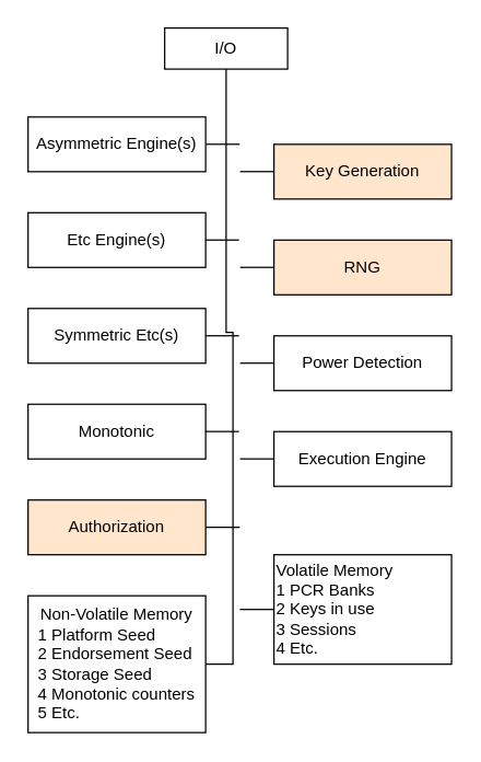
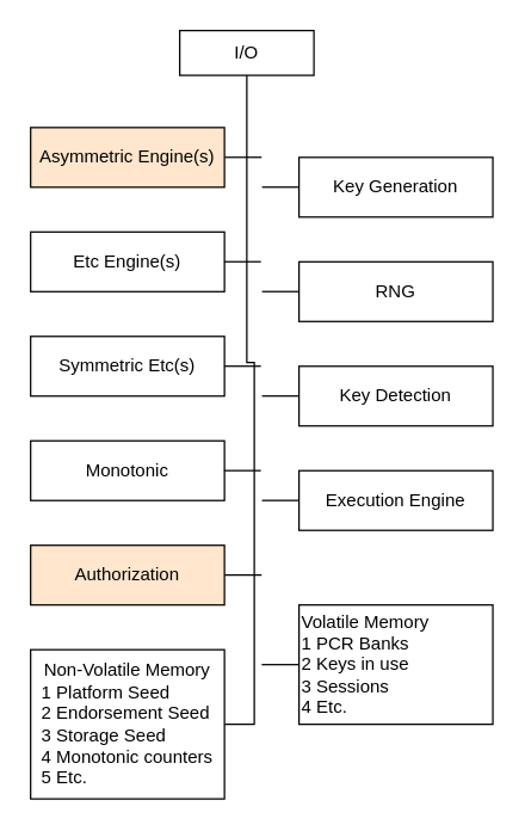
  <mxCell id="0" />
  <mxCell id="1" parent="0" />
  <mxCell id="2" style="edgeStyle=orthogonalEdgeStyle;rounded=0;orthogonalLoop=1;jettySize=auto;html=1;exitX=0.5;exitY=1;exitDx=0;exitDy=0;entryX=1;entryY=0.5;entryDx=0;entryDy=0;endArrow=none;endFill=0;" edge="1" parent="1" source="3" target="9"><mxGeometry relative="1" as="geometry" /></mxCell>
  <mxCell id="3" value="I/O" style="rounded=0;whiteSpace=wrap;html=1;" vertex="1" parent="1"><mxGeometry x="120" y="20" width="90" height="30" as="geometry" /></mxCell>
- <mxCell id="4" value="Asymmetric Engine(s)" style="rounded=0;whiteSpace=wrap;html=1;" vertex="1" parent="1"><mxGeometry x="20" y="85" width="130" height="40" as="geometry" /></mxCell>
+ <mxCell id="4" value="Asymmetric Engine(s)" style="rounded=0;whiteSpace=wrap;html=1;fillColor=#ffe6cc;" vertex="1" parent="1"><mxGeometry x="20" y="85" width="130" height="40" as="geometry" /></mxCell>
  <mxCell id="5" value="Etc Engine(s)" style="rounded=0;whiteSpace=wrap;html=1;" vertex="1" parent="1"><mxGeometry x="20" y="155" width="130" height="40" as="geometry" /></mxCell>
  <mxCell id="6" value="Symmetric Etc(s)" style="rounded=0;whiteSpace=wrap;html=1;" vertex="1" parent="1"><mxGeometry x="20" y="225" width="130" height="40" as="geometry" /></mxCell>
  <mxCell id="7" value="Monotonic" style="rounded=0;whiteSpace=wrap;html=1;" vertex="1" parent="1"><mxGeometry x="20" y="295" width="130" height="40" as="geometry" /></mxCell>
  <mxCell id="8" value="Authorization" style="rounded=0;whiteSpace=wrap;html=1;fillColor=#ffe6cc;" vertex="1" parent="1"><mxGeometry x="20" y="365" width="130" height="40" as="geometry" /></mxCell>
  <mxCell id="9" value="Non-Volatile Memory&lt;br&gt;&lt;div style=&quot;text-align: left&quot;&gt;&lt;span&gt;1 Platform Seed&lt;/span&gt;&lt;br&gt;&lt;span&gt;2 Endorsement Seed&lt;/span&gt;&lt;br&gt;3 Storage Seed&lt;/div&gt;&lt;div style=&quot;text-align: left&quot;&gt;4 Monotonic counters&lt;/div&gt;&lt;div style=&quot;text-align: left&quot;&gt;5 Etc.&lt;/div&gt;" style="rounded=0;whiteSpace=wrap;html=1;" vertex="1" parent="1"><mxGeometry x="20" y="435" width="130" height="100" as="geometry" /></mxCell>
- <mxCell id="10" value="Key Generation" style="rounded=0;whiteSpace=wrap;html=1;fillColor=#ffe6cc;" vertex="1" parent="1"><mxGeometry x="200" y="105" width="130" height="40" as="geometry" /></mxCell>
- <mxCell id="11" value="RNG" style="rounded=0;whiteSpace=wrap;html=1;fillColor=#ffe6cc;" vertex="1" parent="1"><mxGeometry x="200" y="175" width="130" height="40" as="geometry" /></mxCell>
- <mxCell id="12" value="Power Detection" style="rounded=0;whiteSpace=wrap;html=1;" vertex="1" parent="1"><mxGeometry x="200" y="245" width="130" height="40" as="geometry" /></mxCell>
+ <mxCell id="10" value="Key Generation" style="rounded=0;whiteSpace=wrap;html=1;" vertex="1" parent="1"><mxGeometry x="200" y="105" width="130" height="40" as="geometry" /></mxCell>
+ <mxCell id="11" value="RNG" style="rounded=0;whiteSpace=wrap;html=1;" vertex="1" parent="1"><mxGeometry x="200" y="175" width="130" height="40" as="geometry" /></mxCell>
+ <mxCell id="12" value="Key Detection" style="rounded=0;whiteSpace=wrap;html=1;" vertex="1" parent="1"><mxGeometry x="200" y="245" width="130" height="40" as="geometry" /></mxCell>
  <mxCell id="13" value="Execution Engine" style="rounded=0;whiteSpace=wrap;html=1;" vertex="1" parent="1"><mxGeometry x="200" y="315" width="130" height="40" as="geometry" /></mxCell>
  <mxCell id="14" style="edgeStyle=orthogonalEdgeStyle;rounded=0;orthogonalLoop=1;jettySize=auto;html=1;exitX=0;exitY=0.5;exitDx=0;exitDy=0;endArrow=none;endFill=0;sourcePerimeterSpacing=0;" edge="1" parent="1" source="15"><mxGeometry relative="1" as="geometry"><mxPoint x="175" y="445" as="targetPoint" /></mxGeometry></mxCell>
  <mxCell id="15" value="Volatile Memory&lt;br&gt;1 PCR Banks&lt;br&gt;2 Keys in use&lt;br&gt;3 Sessions&lt;br&gt;4 Etc." style="rounded=0;whiteSpace=wrap;html=1;align=left;" vertex="1" parent="1"><mxGeometry x="200" y="405" width="130" height="80" as="geometry" /></mxCell>
  <mxCell id="16" style="edgeStyle=orthogonalEdgeStyle;rounded=0;orthogonalLoop=1;jettySize=auto;html=1;exitX=0;exitY=0.5;exitDx=0;exitDy=0;endArrow=none;endFill=0;sourcePerimeterSpacing=0;" edge="1" parent="1"><mxGeometry relative="1" as="geometry"><mxPoint x="150.047" y="384.953" as="targetPoint" /><mxPoint x="174.93" y="384.953" as="sourcePoint" /></mxGeometry></mxCell>
  <mxCell id="17" style="edgeStyle=orthogonalEdgeStyle;rounded=0;orthogonalLoop=1;jettySize=auto;html=1;exitX=0;exitY=0.5;exitDx=0;exitDy=0;endArrow=none;endFill=0;sourcePerimeterSpacing=0;" edge="1" parent="1"><mxGeometry relative="1" as="geometry"><mxPoint x="175.163" y="334.953" as="targetPoint" /><mxPoint x="199.93" y="334.953" as="sourcePoint" /></mxGeometry></mxCell>
  <mxCell id="18" style="edgeStyle=orthogonalEdgeStyle;rounded=0;orthogonalLoop=1;jettySize=auto;html=1;exitX=0;exitY=0.5;exitDx=0;exitDy=0;endArrow=none;endFill=0;sourcePerimeterSpacing=0;" edge="1" parent="1"><mxGeometry relative="1" as="geometry"><mxPoint x="149.779" y="314.953" as="targetPoint" /><mxPoint x="174.43" y="314.953" as="sourcePoint" /></mxGeometry></mxCell>
  <mxCell id="19" style="edgeStyle=orthogonalEdgeStyle;rounded=0;orthogonalLoop=1;jettySize=auto;html=1;exitX=0;exitY=0.5;exitDx=0;exitDy=0;endArrow=none;endFill=0;sourcePerimeterSpacing=0;" edge="1" parent="1"><mxGeometry relative="1" as="geometry"><mxPoint x="175.198" y="264.953" as="targetPoint" /><mxPoint x="199.93" y="264.953" as="sourcePoint" /></mxGeometry></mxCell>
  <mxCell id="20" style="edgeStyle=orthogonalEdgeStyle;rounded=0;orthogonalLoop=1;jettySize=auto;html=1;exitX=0;exitY=0.5;exitDx=0;exitDy=0;endArrow=none;endFill=0;sourcePerimeterSpacing=0;" edge="1" parent="1"><mxGeometry relative="1" as="geometry"><mxPoint x="149.779" y="244.953" as="targetPoint" /><mxPoint x="174.43" y="244.953" as="sourcePoint" /></mxGeometry></mxCell>
  <mxCell id="21" style="edgeStyle=orthogonalEdgeStyle;rounded=0;orthogonalLoop=1;jettySize=auto;html=1;exitX=0;exitY=0.5;exitDx=0;exitDy=0;endArrow=none;endFill=0;sourcePerimeterSpacing=0;" edge="1" parent="1"><mxGeometry relative="1" as="geometry"><mxPoint x="175.198" y="194.953" as="targetPoint" /><mxPoint x="199.93" y="194.953" as="sourcePoint" /></mxGeometry></mxCell>
  <mxCell id="22" style="edgeStyle=orthogonalEdgeStyle;rounded=0;orthogonalLoop=1;jettySize=auto;html=1;exitX=0;exitY=0.5;exitDx=0;exitDy=0;endArrow=none;endFill=0;sourcePerimeterSpacing=0;" edge="1" parent="1"><mxGeometry relative="1" as="geometry"><mxPoint x="149.779" y="174.953" as="targetPoint" /><mxPoint x="174.43" y="174.953" as="sourcePoint" /></mxGeometry></mxCell>
  <mxCell id="23" style="edgeStyle=orthogonalEdgeStyle;rounded=0;orthogonalLoop=1;jettySize=auto;html=1;exitX=0;exitY=0.5;exitDx=0;exitDy=0;endArrow=none;endFill=0;sourcePerimeterSpacing=0;" edge="1" parent="1"><mxGeometry relative="1" as="geometry"><mxPoint x="175.198" y="124.953" as="targetPoint" /><mxPoint x="199.93" y="124.953" as="sourcePoint" /></mxGeometry></mxCell>
  <mxCell id="24" style="edgeStyle=orthogonalEdgeStyle;rounded=0;orthogonalLoop=1;jettySize=auto;html=1;exitX=0;exitY=0.5;exitDx=0;exitDy=0;endArrow=none;endFill=0;sourcePerimeterSpacing=0;" edge="1" parent="1"><mxGeometry relative="1" as="geometry"><mxPoint x="150.279" y="104.953" as="targetPoint" /><mxPoint x="174.93" y="104.953" as="sourcePoint" /></mxGeometry></mxCell>
